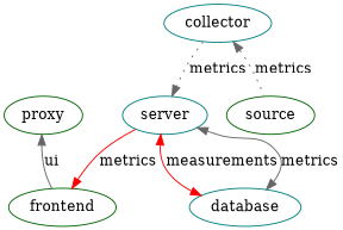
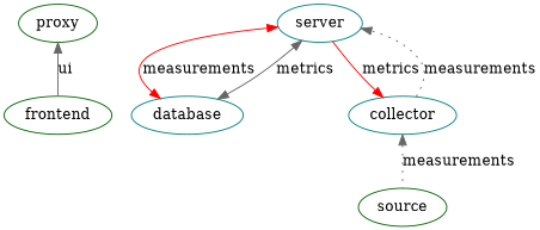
  digraph {
    node [color=darkgreen]
    edge [color=gray40 style=solid]
    proxy
    frontend
    server [color=teal]
    database [color=teal]
    collector [color=teal]
    source
    proxy -> frontend [dir=back label=ui]
    server -> database [color=red dir=both label=measurements]
    server -> database [dir=both label=metrics]
-   server -> frontend [color=red label=metrics]
-   collector -> server [label=metrics style=dotted]
-   collector -> source [dir=back label=metrics style=dotted]
+   server -> collector [color=red label=metrics]
+   collector -> server [label=measurements style=dotted]
+   collector -> source [dir=back label=measurements style=dotted]
  }
